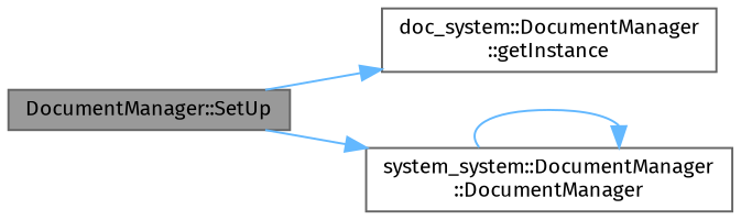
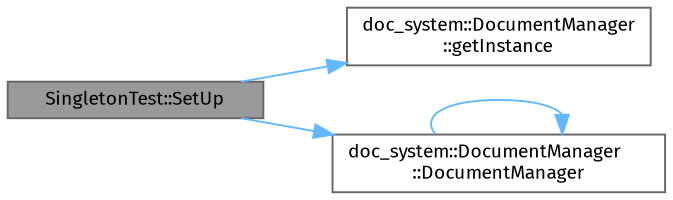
  digraph {
    fontname="Fira Sans"
    rankdir=LR
    node [color=grey40 fillcolor=white fontname="Fira Sans" fontsize=10 shape=box style=filled]
    edge [color=steelblue1 fontname="Fira Sans" fontsize=10 labelfontname=Helvetica labelfontsize=10 style=solid]
-   n1 [color=gray40 fillcolor=grey60 fontcolor=black height=0.2 label="DocumentManager::SetUp" width=0.4]
+   n1 [color=gray40 fillcolor=grey60 fontcolor=black height=0.2 label="SingletonTest::SetUp" width=0.4]
    n2 [height=0.2 label="doc_system::DocumentManager\l::getInstance" width=0.4]
-   n3 [height=0.2 label="system_system::DocumentManager\l::DocumentManager" width=0.4]
+   n3 [height=0.2 label="doc_system::DocumentManager\l::DocumentManager" width=0.4]
    n1 -> n2
    n1 -> n3
    n3 -> n3
  }
